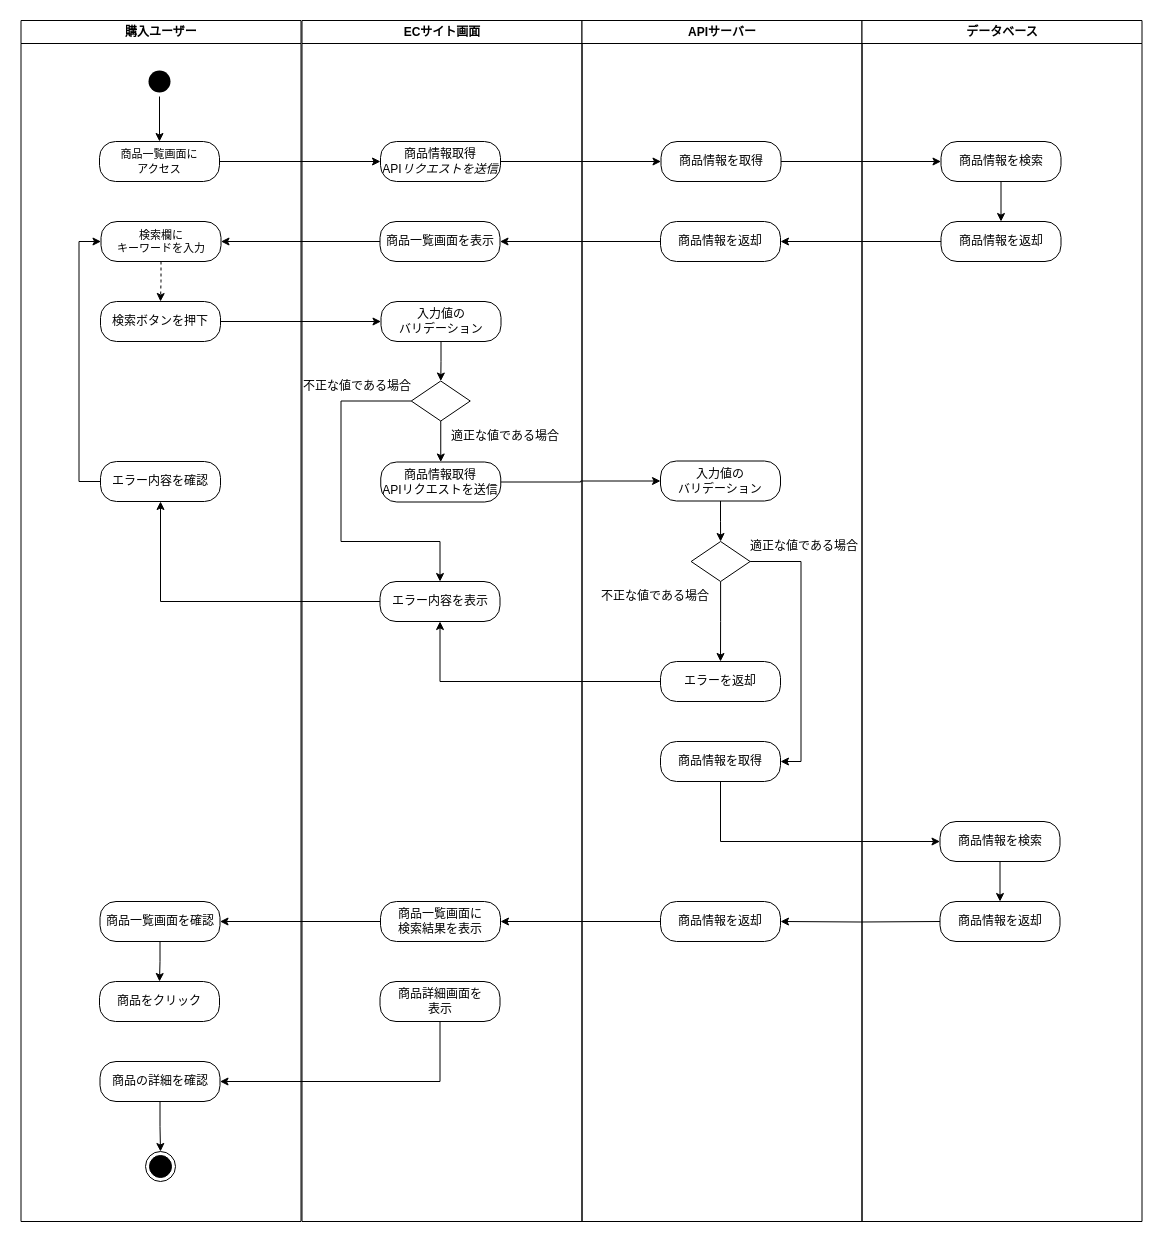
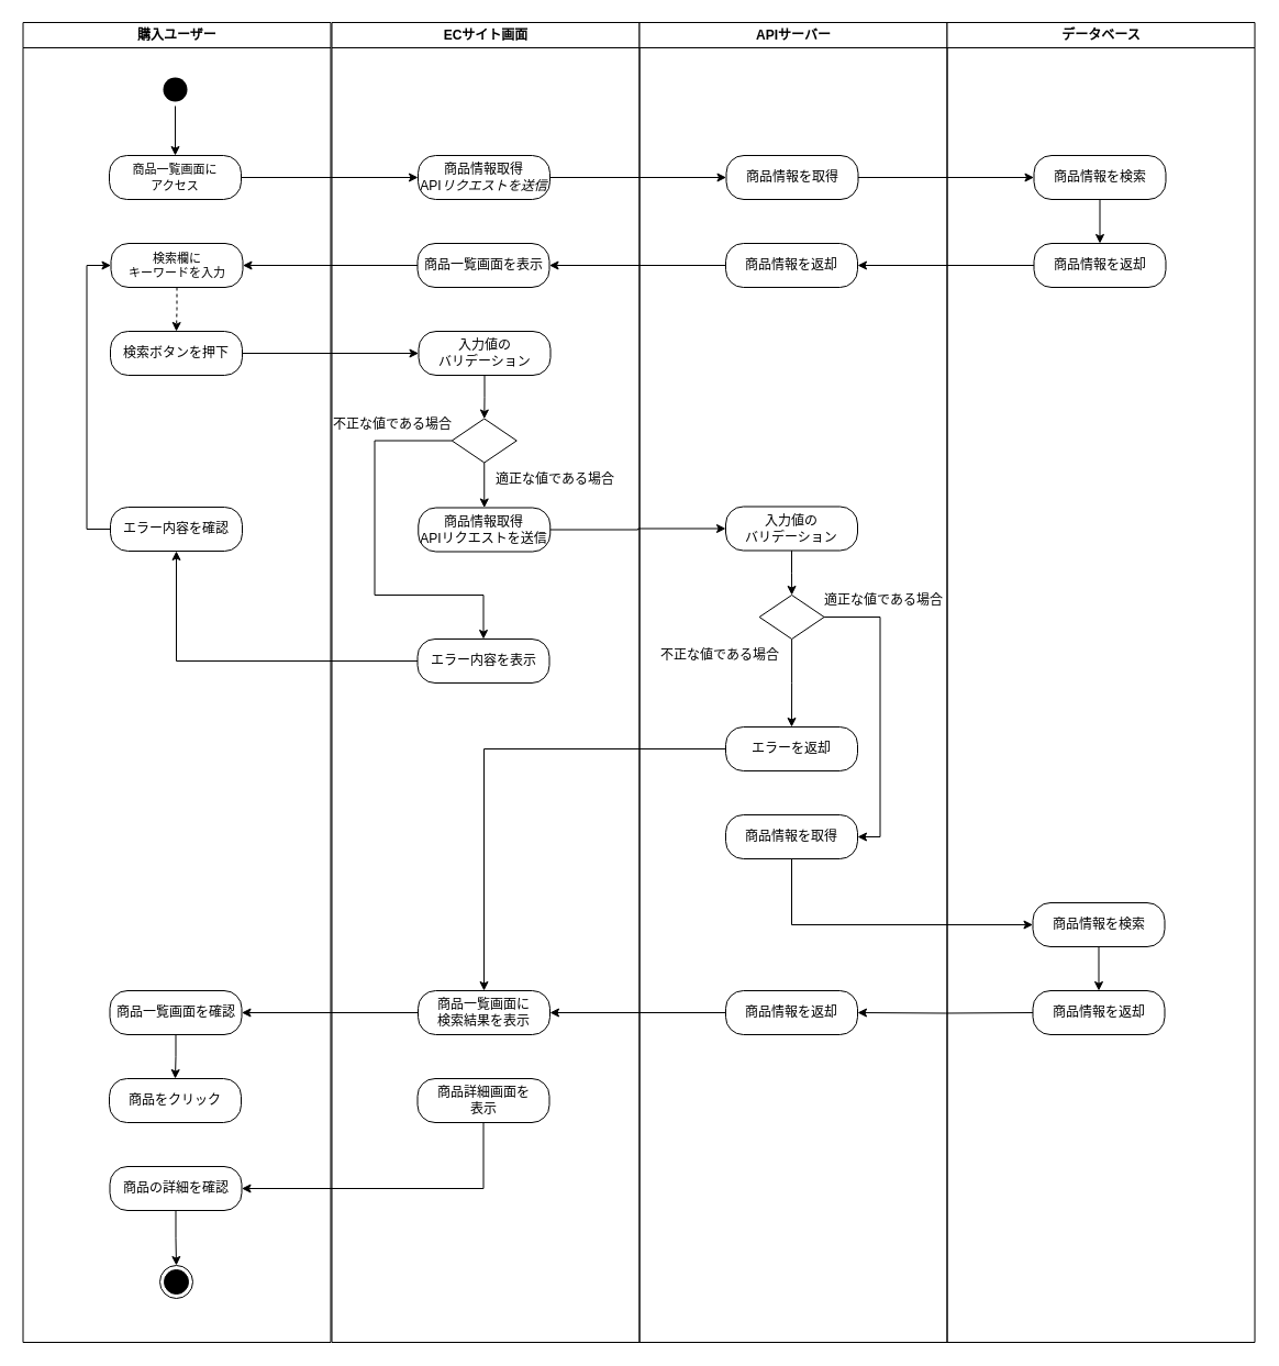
  <mxCell id="0" />
  <mxCell id="1" parent="0" />
  <mxCell id="2" value="購入ユーザー" style="swimlane;whiteSpace=wrap;startSize=23;" vertex="1" parent="1"><mxGeometry x="20.5" y="20" width="280" height="1201" as="geometry" /></mxCell>
  <mxCell id="3" style="edgeStyle=orthogonalEdgeStyle;rounded=0;orthogonalLoop=1;jettySize=auto;html=1;entryX=0.5;entryY=0;entryDx=0;entryDy=0;dashed=1;" edge="1" parent="2" source="4" target="10"><mxGeometry relative="1" as="geometry" /></mxCell>
  <mxCell id="4" value="&lt;font style=&quot;font-size: 11px;&quot;&gt;検索欄に&lt;/font&gt;&lt;div style=&quot;font-size: 11px;&quot;&gt;&lt;font style=&quot;font-size: 11px;&quot;&gt;キーワードを入力&lt;/font&gt;&lt;/div&gt;" style="rounded=1;whiteSpace=wrap;html=1;arcSize=40;" vertex="1" parent="2"><mxGeometry x="80" y="201" width="120" height="40" as="geometry" /></mxCell>
  <mxCell id="5" style="edgeStyle=orthogonalEdgeStyle;rounded=0;orthogonalLoop=1;jettySize=auto;html=1;entryX=0;entryY=0.5;entryDx=0;entryDy=0;" edge="1" parent="2" source="6" target="4"><mxGeometry relative="1" as="geometry"><Array as="points"><mxPoint x="58" y="461" /><mxPoint x="58" y="221" /></Array></mxGeometry></mxCell>
  <mxCell id="6" value="&lt;font style=&quot;font-size: 12px;&quot;&gt;エラー内容を確認&lt;/font&gt;" style="rounded=1;whiteSpace=wrap;html=1;arcSize=40;" vertex="1" parent="2"><mxGeometry x="79.5" y="441" width="120" height="40" as="geometry" /></mxCell>
  <mxCell id="7" style="edgeStyle=orthogonalEdgeStyle;rounded=0;orthogonalLoop=1;jettySize=auto;html=1;entryX=0.5;entryY=0;entryDx=0;entryDy=0;" edge="1" parent="2" source="8" target="9"><mxGeometry relative="1" as="geometry" /></mxCell>
  <mxCell id="8" value="" style="ellipse;shape=startState;fillColor=#000000;strokeColor=none;" vertex="1" parent="2"><mxGeometry x="123.5" y="46" width="30" height="30" as="geometry" /></mxCell>
  <mxCell id="9" value="&lt;font style=&quot;font-size: 11px;&quot;&gt;商品一覧画面に&lt;/font&gt;&lt;div&gt;&lt;font style=&quot;font-size: 11px;&quot;&gt;アクセス&lt;/font&gt;&lt;/div&gt;" style="rounded=1;whiteSpace=wrap;html=1;arcSize=40;" vertex="1" parent="2"><mxGeometry x="78.5" y="121" width="120" height="40" as="geometry" /></mxCell>
  <mxCell id="10" value="&lt;font style=&quot;font-size: 12px;&quot;&gt;検索ボタンを押下&lt;/font&gt;" style="rounded=1;whiteSpace=wrap;html=1;arcSize=40;" vertex="1" parent="2"><mxGeometry x="79.5" y="281" width="120" height="40" as="geometry" /></mxCell>
  <mxCell id="11" value="" style="ellipse;html=1;shape=endState;fillColor=#000000;strokeColor=default;" vertex="1" parent="2"><mxGeometry x="124.5" y="1131" width="30" height="30" as="geometry" /></mxCell>
  <mxCell id="12" style="edgeStyle=orthogonalEdgeStyle;rounded=0;orthogonalLoop=1;jettySize=auto;html=1;entryX=0.5;entryY=0;entryDx=0;entryDy=0;" edge="1" parent="2" source="13" target="14"><mxGeometry relative="1" as="geometry" /></mxCell>
  <mxCell id="13" value="&lt;font style=&quot;font-size: 12px;&quot;&gt;商品一覧画面を確認&lt;br&gt;&lt;/font&gt;" style="rounded=1;whiteSpace=wrap;html=1;arcSize=40;" vertex="1" parent="2"><mxGeometry x="79" y="881" width="120" height="40" as="geometry" /></mxCell>
  <mxCell id="14" value="&lt;font style=&quot;font-size: 12px;&quot;&gt;商品をクリック&lt;br&gt;&lt;/font&gt;" style="rounded=1;whiteSpace=wrap;html=1;arcSize=40;" vertex="1" parent="2"><mxGeometry x="78.5" y="961" width="120" height="40" as="geometry" /></mxCell>
  <mxCell id="15" style="edgeStyle=orthogonalEdgeStyle;rounded=0;orthogonalLoop=1;jettySize=auto;html=1;entryX=0.5;entryY=0;entryDx=0;entryDy=0;" edge="1" parent="2" source="16" target="11"><mxGeometry relative="1" as="geometry" /></mxCell>
  <mxCell id="16" value="&lt;font style=&quot;font-size: 12px;&quot;&gt;商品の詳細を確認&lt;/font&gt;" style="rounded=1;whiteSpace=wrap;html=1;arcSize=40;" vertex="1" parent="2"><mxGeometry x="79" y="1041" width="120" height="40" as="geometry" /></mxCell>
  <mxCell id="17" value="ECサイト画面" style="swimlane;whiteSpace=wrap;startSize=23;" vertex="1" parent="1"><mxGeometry x="301.5" y="20" width="280" height="1201" as="geometry" /></mxCell>
  <mxCell id="18" value="" style="edgeStyle=orthogonalEdgeStyle;rounded=0;orthogonalLoop=1;jettySize=auto;html=1;" edge="1" parent="17" source="19" target="21"><mxGeometry relative="1" as="geometry" /></mxCell>
  <mxCell id="19" value="&lt;font style=&quot;font-size: 12px;&quot;&gt;入力値の&lt;/font&gt;&lt;div&gt;&lt;font style=&quot;font-size: 12px;&quot;&gt;バリデーション&lt;/font&gt;&lt;/div&gt;" style="rounded=1;whiteSpace=wrap;html=1;arcSize=40;" vertex="1" parent="17"><mxGeometry x="79" y="281" width="120" height="40" as="geometry" /></mxCell>
  <mxCell id="20" style="edgeStyle=orthogonalEdgeStyle;rounded=0;orthogonalLoop=1;jettySize=auto;html=1;entryX=0.5;entryY=0;entryDx=0;entryDy=0;" edge="1" parent="17" source="21" target="25"><mxGeometry relative="1" as="geometry"><Array as="points"><mxPoint x="39" y="381" /><mxPoint x="39" y="521" /><mxPoint x="138" y="521" /></Array></mxGeometry></mxCell>
  <mxCell id="21" value="" style="rhombus;whiteSpace=wrap;html=1;" vertex="1" parent="17"><mxGeometry x="109.25" y="360.5" width="59" height="40" as="geometry" /></mxCell>
  <mxCell id="22" value="不正な値である場合" style="text;html=1;align=center;verticalAlign=middle;whiteSpace=wrap;rounded=0;" vertex="1" parent="17"><mxGeometry x="7.105e-15" y="351" width="110" height="30" as="geometry" /></mxCell>
  <mxCell id="23" value="適正な値である場合" style="text;html=1;align=center;verticalAlign=middle;whiteSpace=wrap;rounded=0;" vertex="1" parent="17"><mxGeometry x="148.5" y="400.5" width="110" height="30" as="geometry" /></mxCell>
  <mxCell id="24" value="&lt;font style=&quot;font-size: 12px;&quot;&gt;商品一覧画面に&lt;/font&gt;&lt;div&gt;&lt;font style=&quot;font-size: 12px;&quot;&gt;検索結果を表示&lt;/font&gt;&lt;/div&gt;" style="rounded=1;whiteSpace=wrap;html=1;arcSize=40;" vertex="1" parent="17"><mxGeometry x="78.5" y="881" width="120" height="40" as="geometry" /></mxCell>
  <mxCell id="25" value="&lt;font style=&quot;font-size: 12px;&quot;&gt;エラー内容を表示&lt;/font&gt;" style="rounded=1;whiteSpace=wrap;html=1;arcSize=40;" vertex="1" parent="17"><mxGeometry x="78" y="561" width="120" height="40" as="geometry" /></mxCell>
  <mxCell id="26" value="商品情報取得&lt;div&gt;API&lt;i&gt;リクエストを送信&lt;/i&gt;&lt;/div&gt;" style="rounded=1;whiteSpace=wrap;html=1;arcSize=40;" vertex="1" parent="17"><mxGeometry x="78.5" y="121" width="120" height="40" as="geometry" /></mxCell>
  <mxCell id="27" value="&lt;font style=&quot;font-size: 12px;&quot;&gt;商品一覧画面を表示&lt;/font&gt;" style="rounded=1;whiteSpace=wrap;html=1;arcSize=40;" vertex="1" parent="17"><mxGeometry x="78" y="201" width="120" height="40" as="geometry" /></mxCell>
  <mxCell id="28" value="&lt;font style=&quot;font-size: 12px;&quot;&gt;商品詳細画面を&lt;br&gt;&lt;/font&gt;&lt;div&gt;&lt;font style=&quot;font-size: 12px;&quot;&gt;表示&lt;/font&gt;&lt;/div&gt;" style="rounded=1;whiteSpace=wrap;html=1;arcSize=40;" vertex="1" parent="17"><mxGeometry x="78" y="961" width="120" height="40" as="geometry" /></mxCell>
  <mxCell id="29" style="edgeStyle=orthogonalEdgeStyle;rounded=0;orthogonalLoop=1;jettySize=auto;html=1;entryX=0.5;entryY=1;entryDx=0;entryDy=0;exitX=0;exitY=0.5;exitDx=0;exitDy=0;" edge="1" parent="1" source="25" target="6"><mxGeometry relative="1" as="geometry"><Array as="points"><mxPoint x="160" y="601" /></Array></mxGeometry></mxCell>
  <mxCell id="30" value="APIサーバー" style="swimlane;whiteSpace=wrap;startSize=23;" vertex="1" parent="1"><mxGeometry x="581.5" y="20" width="280" height="1201" as="geometry" /></mxCell>
  <mxCell id="31" style="edgeStyle=orthogonalEdgeStyle;rounded=0;orthogonalLoop=1;jettySize=auto;html=1;entryX=0.5;entryY=0;entryDx=0;entryDy=0;" edge="1" parent="30" source="32" target="35"><mxGeometry relative="1" as="geometry" /></mxCell>
  <mxCell id="32" value="&lt;font style=&quot;font-size: 12px;&quot;&gt;入力値の&lt;/font&gt;&lt;div&gt;&lt;font style=&quot;font-size: 12px;&quot;&gt;バリデーション&lt;/font&gt;&lt;/div&gt;" style="rounded=1;whiteSpace=wrap;html=1;arcSize=40;" vertex="1" parent="30"><mxGeometry x="78.5" y="440.5" width="120" height="40" as="geometry" /></mxCell>
  <mxCell id="33" style="edgeStyle=orthogonalEdgeStyle;rounded=0;orthogonalLoop=1;jettySize=auto;html=1;entryX=0.5;entryY=0;entryDx=0;entryDy=0;" edge="1" parent="30" source="35" target="36"><mxGeometry relative="1" as="geometry" /></mxCell>
  <mxCell id="34" style="edgeStyle=orthogonalEdgeStyle;rounded=0;orthogonalLoop=1;jettySize=auto;html=1;entryX=1;entryY=0.5;entryDx=0;entryDy=0;" edge="1" parent="30" source="35" target="37"><mxGeometry relative="1" as="geometry"><Array as="points"><mxPoint x="219" y="541" /><mxPoint x="219" y="741" /></Array></mxGeometry></mxCell>
  <mxCell id="35" value="" style="rhombus;whiteSpace=wrap;html=1;" vertex="1" parent="30"><mxGeometry x="109.12" y="521" width="59" height="40" as="geometry" /></mxCell>
  <mxCell id="36" value="&lt;font style=&quot;font-size: 12px;&quot;&gt;エラーを返却&lt;/font&gt;" style="rounded=1;whiteSpace=wrap;html=1;arcSize=40;" vertex="1" parent="30"><mxGeometry x="78.5" y="641" width="120" height="40" as="geometry" /></mxCell>
  <mxCell id="37" value="&lt;font style=&quot;font-size: 12px;&quot;&gt;商品情報を取得&lt;/font&gt;" style="rounded=1;whiteSpace=wrap;html=1;arcSize=40;" vertex="1" parent="30"><mxGeometry x="78.5" y="721" width="120" height="40" as="geometry" /></mxCell>
  <mxCell id="38" value="適正な値である場合" style="text;html=1;align=center;verticalAlign=middle;whiteSpace=wrap;rounded=0;" vertex="1" parent="30"><mxGeometry x="167.88" y="511" width="110" height="30" as="geometry" /></mxCell>
  <mxCell id="39" value="不正な値である場合" style="text;html=1;align=center;verticalAlign=middle;whiteSpace=wrap;rounded=0;" vertex="1" parent="30"><mxGeometry x="18.5" y="561" width="110" height="30" as="geometry" /></mxCell>
  <mxCell id="40" value="&lt;font style=&quot;font-size: 12px;&quot;&gt;商品情報を返却&lt;/font&gt;" style="rounded=1;whiteSpace=wrap;html=1;arcSize=40;" vertex="1" parent="30"><mxGeometry x="78.5" y="881" width="120" height="40" as="geometry" /></mxCell>
  <mxCell id="41" value="商品情報を取得" style="rounded=1;whiteSpace=wrap;html=1;arcSize=40;" vertex="1" parent="30"><mxGeometry x="79" y="121" width="120" height="40" as="geometry" /></mxCell>
  <mxCell id="42" value="商品情報を返却" style="rounded=1;whiteSpace=wrap;html=1;arcSize=40;" vertex="1" parent="30"><mxGeometry x="78.5" y="201" width="120" height="40" as="geometry" /></mxCell>
  <mxCell id="43" value="データベース" style="swimlane;whiteSpace=wrap;startSize=23;" vertex="1" parent="1"><mxGeometry x="861.5" y="20" width="280" height="1201" as="geometry" /></mxCell>
  <mxCell id="44" style="edgeStyle=orthogonalEdgeStyle;rounded=0;orthogonalLoop=1;jettySize=auto;html=1;entryX=0.5;entryY=0;entryDx=0;entryDy=0;" edge="1" parent="43" source="45" target="46"><mxGeometry relative="1" as="geometry" /></mxCell>
  <mxCell id="45" value="&lt;font style=&quot;font-size: 12px;&quot;&gt;商品情報を検索&lt;/font&gt;" style="rounded=1;whiteSpace=wrap;html=1;arcSize=40;" vertex="1" parent="43"><mxGeometry x="78" y="801" width="120" height="40" as="geometry" /></mxCell>
  <mxCell id="46" value="&lt;font style=&quot;font-size: 12px;&quot;&gt;商品情報を返却&lt;/font&gt;" style="rounded=1;whiteSpace=wrap;html=1;arcSize=40;" vertex="1" parent="43"><mxGeometry x="78" y="881" width="120" height="40" as="geometry" /></mxCell>
  <mxCell id="47" style="edgeStyle=orthogonalEdgeStyle;rounded=0;orthogonalLoop=1;jettySize=auto;html=1;entryX=0.5;entryY=0;entryDx=0;entryDy=0;" edge="1" parent="43" source="48" target="49"><mxGeometry relative="1" as="geometry" /></mxCell>
  <mxCell id="48" value="商品情報を検索" style="rounded=1;whiteSpace=wrap;html=1;arcSize=40;" vertex="1" parent="43"><mxGeometry x="79" y="121" width="120" height="40" as="geometry" /></mxCell>
  <mxCell id="49" value="商品情報を返却" style="rounded=1;whiteSpace=wrap;html=1;arcSize=40;" vertex="1" parent="43"><mxGeometry x="79" y="201" width="120" height="40" as="geometry" /></mxCell>
  <mxCell id="50" style="edgeStyle=orthogonalEdgeStyle;rounded=0;orthogonalLoop=1;jettySize=auto;html=1;entryX=0;entryY=0.5;entryDx=0;entryDy=0;" edge="1" parent="1" source="9" target="26"><mxGeometry relative="1" as="geometry" /></mxCell>
  <mxCell id="51" style="edgeStyle=orthogonalEdgeStyle;rounded=0;orthogonalLoop=1;jettySize=auto;html=1;entryX=0;entryY=0.5;entryDx=0;entryDy=0;" edge="1" parent="1" source="10" target="19"><mxGeometry relative="1" as="geometry" /></mxCell>
  <mxCell id="52" style="edgeStyle=orthogonalEdgeStyle;rounded=0;orthogonalLoop=1;jettySize=auto;html=1;entryX=1;entryY=0.5;entryDx=0;entryDy=0;" edge="1" parent="1" target="40"><mxGeometry relative="1" as="geometry"><mxPoint x="939.5" y="921" as="sourcePoint" /></mxGeometry></mxCell>
  <mxCell id="53" style="edgeStyle=orthogonalEdgeStyle;rounded=0;orthogonalLoop=1;jettySize=auto;html=1;entryX=1;entryY=0.5;entryDx=0;entryDy=0;" edge="1" parent="1" source="40" target="24"><mxGeometry relative="1" as="geometry" /></mxCell>
  <mxCell id="54" style="edgeStyle=orthogonalEdgeStyle;rounded=0;orthogonalLoop=1;jettySize=auto;html=1;entryX=1;entryY=0.5;entryDx=0;entryDy=0;" edge="1" parent="1" source="24" target="13"><mxGeometry relative="1" as="geometry" /></mxCell>
  <mxCell id="55" style="edgeStyle=orthogonalEdgeStyle;rounded=0;orthogonalLoop=1;jettySize=auto;html=1;entryX=0;entryY=0.5;entryDx=0;entryDy=0;" edge="1" parent="1" source="26" target="41"><mxGeometry relative="1" as="geometry" /></mxCell>
  <mxCell id="56" style="edgeStyle=orthogonalEdgeStyle;rounded=0;orthogonalLoop=1;jettySize=auto;html=1;entryX=0;entryY=0.5;entryDx=0;entryDy=0;" edge="1" parent="1" source="41" target="48"><mxGeometry relative="1" as="geometry" /></mxCell>
  <mxCell id="57" style="edgeStyle=orthogonalEdgeStyle;rounded=0;orthogonalLoop=1;jettySize=auto;html=1;entryX=1;entryY=0.5;entryDx=0;entryDy=0;" edge="1" parent="1" source="49" target="42"><mxGeometry relative="1" as="geometry" /></mxCell>
  <mxCell id="58" style="edgeStyle=orthogonalEdgeStyle;rounded=0;orthogonalLoop=1;jettySize=auto;html=1;entryX=1;entryY=0.5;entryDx=0;entryDy=0;" edge="1" parent="1" source="42" target="27"><mxGeometry relative="1" as="geometry" /></mxCell>
  <mxCell id="59" style="edgeStyle=orthogonalEdgeStyle;rounded=0;orthogonalLoop=1;jettySize=auto;html=1;entryX=1;entryY=0.5;entryDx=0;entryDy=0;" edge="1" parent="1" source="27" target="4"><mxGeometry relative="1" as="geometry" /></mxCell>
  <mxCell id="60" style="edgeStyle=orthogonalEdgeStyle;rounded=0;orthogonalLoop=1;jettySize=auto;html=1;entryX=1;entryY=0.5;entryDx=0;entryDy=0;" edge="1" parent="1" source="28" target="16"><mxGeometry relative="1" as="geometry"><Array as="points"><mxPoint x="440" y="1081" /></Array></mxGeometry></mxCell>
  <mxCell id="61" style="edgeStyle=orthogonalEdgeStyle;rounded=0;orthogonalLoop=1;jettySize=auto;html=1;entryX=0;entryY=0.5;entryDx=0;entryDy=0;" edge="1" parent="1" source="62" target="32"><mxGeometry relative="1" as="geometry" /></mxCell>
  <mxCell id="62" value="&lt;div&gt;&lt;font style=&quot;font-size: 12px;&quot;&gt;商品情報取得&lt;/font&gt;&lt;/div&gt;&lt;font style=&quot;font-size: 12px;&quot;&gt;APIリクエストを送信&lt;/font&gt;" style="rounded=1;whiteSpace=wrap;html=1;arcSize=40;" vertex="1" parent="1"><mxGeometry x="380.25" y="461.5" width="120" height="40" as="geometry" /></mxCell>
  <mxCell id="63" style="edgeStyle=orthogonalEdgeStyle;rounded=0;orthogonalLoop=1;jettySize=auto;html=1;entryX=0.5;entryY=0;entryDx=0;entryDy=0;" edge="1" parent="1" source="21" target="62"><mxGeometry relative="1" as="geometry" /></mxCell>
- <mxCell id="64" style="edgeStyle=orthogonalEdgeStyle;rounded=0;orthogonalLoop=1;jettySize=auto;html=1;entryX=0.5;entryY=1;entryDx=0;entryDy=0;" edge="1" parent="1" source="36" target="25"><mxGeometry relative="1" as="geometry" /></mxCell>
+ <mxCell id="64" style="edgeStyle=orthogonalEdgeStyle;rounded=0;orthogonalLoop=1;jettySize=auto;html=1;" edge="1" parent="1" source="36" target="24"><mxGeometry relative="1" as="geometry" /></mxCell>
  <mxCell id="65" style="edgeStyle=orthogonalEdgeStyle;rounded=0;orthogonalLoop=1;jettySize=auto;html=1;entryX=0;entryY=0.5;entryDx=0;entryDy=0;" edge="1" parent="1" source="37" target="45"><mxGeometry relative="1" as="geometry"><Array as="points"><mxPoint x="720" y="841" /></Array></mxGeometry></mxCell>
